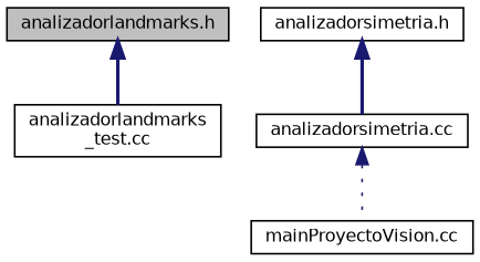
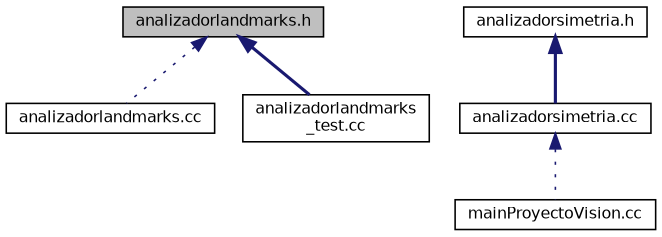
  digraph {
    node [color=black fillcolor=white fontname=Helvetica fontsize=10 shape=record style=filled]
    edge [color=midnightblue dir=back fontname=Helvetica fontsize=10 labelfontname=Helvetica labelfontsize=10 style=dotted]
    n1 [fillcolor=grey75 fontcolor=black height=0.2 label="analizadorlandmarks.h" width=0.4]
+   n2 [height=0.2 label="analizadorlandmarks.cc" width=0.4]
    n3 [height=0.2 label="analizadorlandmarks\l_test.cc" width=0.4]
    n4 [height=0.2 label="analizadorsimetria.h" width=0.4]
    n5 [height=0.2 label="analizadorsimetria.cc" width=0.4]
    n6 [height=0.2 label="mainProyectoVision.cc" width=0.4]
+   n1 -> n2
    n1 -> n3 [style=bold]
    n4 -> n5 [style=bold]
    n5 -> n6
  }
